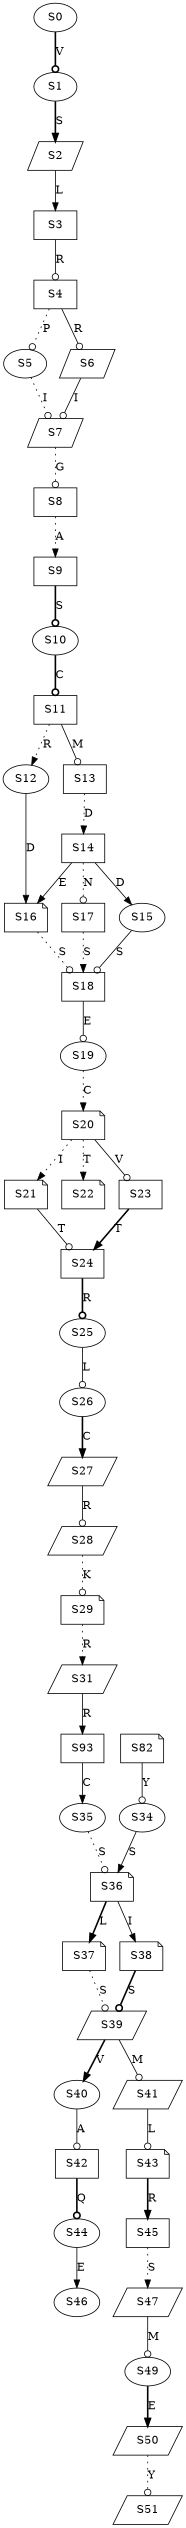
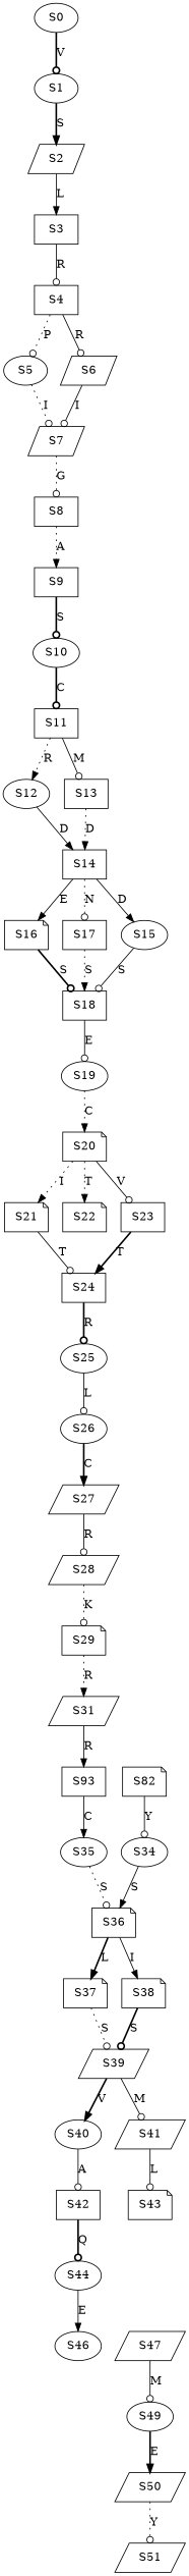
  strict digraph {
    node [shape=ellipse]
    edge [arrowhead=odot style=solid]
    S0
    S1
    S2 [shape=parallelogram]
    S3 [shape=box]
    S4 [shape=box]
    S5
    S6 [shape=parallelogram]
    S7 [shape=parallelogram]
    S8 [shape=box]
    S9 [shape=box]
    S10
    S11 [shape=box]
    S12
    S13 [shape=box]
    S14 [shape=box]
    S15
    S16 [shape=note]
    S17 [shape=box]
    S18 [shape=box]
    S19
    S20 [shape=note]
    S21 [shape=note]
    S22 [shape=note]
    S23 [shape=box]
    S24 [shape=box]
    S25
    S26
    S27 [shape=parallelogram]
    S28 [shape=parallelogram]
    S29 [shape=note]
    S31 [shape=parallelogram]
    n32 [label=S93 shape=box]
    n33 [label=S82 shape=note]
    S34
    S35
    S36 [shape=note]
    S37 [shape=note]
    S38 [shape=note]
    S39 [shape=parallelogram]
    S40
    S41 [shape=parallelogram]
    S42 [shape=box]
    S43 [shape=note]
    S44
-   S45 [shape=box]
    S46
    S47 [shape=parallelogram]
    S49
    S50 [shape=parallelogram]
    S51 [shape=parallelogram]
    S0 -> S1 [label=V style=bold]
    S1 -> S2 [arrowhead=normal label=S style=bold]
    S2 -> S3 [arrowhead=normal label=L]
    S3 -> S4 [label=R]
    S4 -> S5 [label=P style=dotted]
    S4 -> S6 [label=R]
    S5 -> S7 [label=I style=dotted]
    S6 -> S7 [label=I]
    S7 -> S8 [label=G style=dotted]
    S8 -> S9 [arrowhead=normal label=A style=dotted]
    S9 -> S10 [label=S style=bold]
    S10 -> S11 [label=C style=bold]
    S11 -> S12 [arrowhead=normal label=R style=dotted]
    S11 -> S13 [label=M]
-   S12 -> S16 [arrowhead=normal label=D]
+   S12 -> S14 [arrowhead=normal label=D]
    S13 -> S14 [arrowhead=normal label=D style=dotted]
    S14 -> S15 [arrowhead=normal label=D]
    S14 -> S16 [arrowhead=normal label=E]
    S14 -> S17 [label=N style=dotted]
    S15 -> S18 [label=S]
-   S16 -> S18 [label=S style=dotted]
+   S16 -> S18 [label=S style=bold]
    S17 -> S18 [arrowhead=normal label=S style=dotted]
    S18 -> S19 [label=E]
    S19 -> S20 [arrowhead=normal label=C style=dotted]
    S20 -> S21 [arrowhead=normal label=I style=dotted]
    S20 -> S22 [arrowhead=normal label=T style=dotted]
    S20 -> S23 [label=V]
    S21 -> S24 [label=T]
    S23 -> S24 [arrowhead=normal label=T style=bold]
    S24 -> S25 [label=R style=bold]
    S25 -> S26 [label=L]
    S26 -> S27 [arrowhead=normal label=C style=bold]
    S27 -> S28 [label=R]
    S28 -> S29 [label=K style=dotted]
    S29 -> S31 [arrowhead=normal label=R style=dotted]
    S31 -> n32 [arrowhead=normal label=R]
    n32 -> S35 [arrowhead=normal label=C]
    n33 -> S34 [label=Y]
    S34 -> S36 [arrowhead=normal label=S]
    S35 -> S36 [label=S style=dotted]
    S36 -> S37 [arrowhead=normal label=L style=bold]
    S36 -> S38 [arrowhead=normal label=I]
    S37 -> S39 [label=S style=dotted]
    S38 -> S39 [label=S style=bold]
    S39 -> S40 [arrowhead=normal label=V style=bold]
    S39 -> S41 [label=M]
    S40 -> S42 [label=A]
    S41 -> S43 [label=L]
    S42 -> S44 [label=Q style=bold]
-   S43 -> S45 [arrowhead=normal label=R style=bold]
    S44 -> S46 [arrowhead=normal label=E]
-   S45 -> S47 [arrowhead=normal label=S style=dotted]
    S47 -> S49 [label=M]
    S49 -> S50 [arrowhead=normal label=E style=bold]
    S50 -> S51 [label=Y style=dotted]
  }
